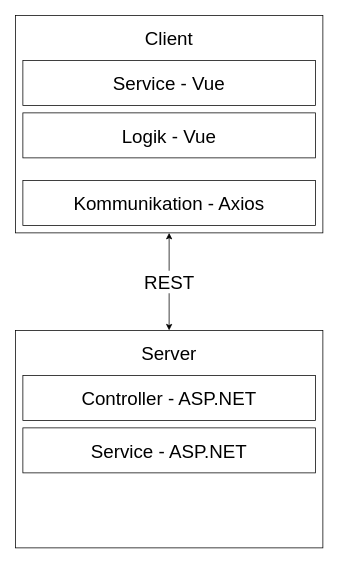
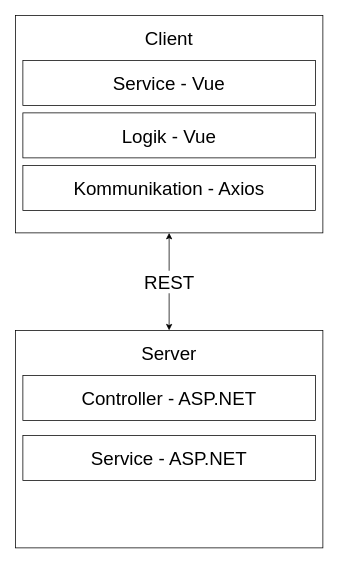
  <mxCell id="0" />
  <mxCell id="1" parent="0" />
  <mxCell id="2" value="" style="rounded=0;whiteSpace=wrap;html=1;" vertex="1" parent="1"><mxGeometry x="20" y="20" width="410" height="290" as="geometry" /></mxCell>
  <mxCell id="3" value="&lt;font style=&quot;font-size: 25px&quot;&gt;Client&lt;/font&gt;" style="text;html=1;strokeColor=none;fillColor=none;align=center;verticalAlign=middle;whiteSpace=wrap;rounded=0;" vertex="1" parent="1"><mxGeometry x="162" y="20" width="126" height="60" as="geometry" /></mxCell>
  <mxCell id="4" value="&lt;font style=&quot;font-size: 25px&quot;&gt;Service - Vue&lt;/font&gt;" style="rounded=0;whiteSpace=wrap;html=1;" vertex="1" parent="1"><mxGeometry x="30" y="80" width="390" height="60" as="geometry" /></mxCell>
  <mxCell id="5" value="&lt;font style=&quot;font-size: 25px&quot;&gt;Logik - Vue&lt;/font&gt;" style="rounded=0;whiteSpace=wrap;html=1;" vertex="1" parent="1"><mxGeometry x="30" y="150" width="390" height="60" as="geometry" /></mxCell>
- <mxCell id="6" value="&lt;font style=&quot;font-size: 25px&quot;&gt;Kommunikation - Axios&lt;/font&gt;" style="rounded=0;whiteSpace=wrap;html=1;" vertex="1" parent="1"><mxGeometry x="30" y="240" width="390" height="60" as="geometry" /></mxCell>
+ <mxCell id="6" value="&lt;font style=&quot;font-size: 25px&quot;&gt;Kommunikation - Axios&lt;/font&gt;" style="rounded=0;whiteSpace=wrap;html=1;" vertex="1" parent="1"><mxGeometry x="30" y="220" width="390" height="60" as="geometry" /></mxCell>
  <mxCell id="7" value="" style="rounded=0;whiteSpace=wrap;html=1;" vertex="1" parent="1"><mxGeometry x="20" y="440" width="410" height="290" as="geometry" /></mxCell>
  <mxCell id="8" value="&lt;font style=&quot;font-size: 25px&quot;&gt;Server&lt;/font&gt;" style="text;html=1;strokeColor=none;fillColor=none;align=center;verticalAlign=middle;whiteSpace=wrap;rounded=0;" vertex="1" parent="1"><mxGeometry x="162" y="440" width="126" height="60" as="geometry" /></mxCell>
  <mxCell id="9" value="&lt;font style=&quot;font-size: 25px&quot;&gt;Controller - ASP.NET&lt;/font&gt;" style="rounded=0;whiteSpace=wrap;html=1;" vertex="1" parent="1"><mxGeometry x="30" y="500" width="390" height="60" as="geometry" /></mxCell>
- <mxCell id="10" value="&lt;font style=&quot;font-size: 25px&quot;&gt;Service - ASP.NET&lt;/font&gt;" style="rounded=0;whiteSpace=wrap;html=1;" vertex="1" parent="1"><mxGeometry x="30" y="570" width="390" height="60" as="geometry" /></mxCell>
+ <mxCell id="10" value="&lt;font style=&quot;font-size: 25px&quot;&gt;Service - ASP.NET&lt;/font&gt;" style="rounded=0;whiteSpace=wrap;html=1;" vertex="1" parent="1"><mxGeometry x="30" y="580" width="390" height="60" as="geometry" /></mxCell>
  <mxCell id="11" value="&lt;font style=&quot;font-size: 25px&quot;&gt;REST&lt;/font&gt;" style="endArrow=classic;startArrow=classic;html=1;entryX=0.5;entryY=1;entryDx=0;entryDy=0;exitX=0.5;exitY=0;exitDx=0;exitDy=0;" edge="1" parent="1" source="8" target="2"><mxGeometry width="50" height="50" relative="1" as="geometry"><mxPoint x="200" y="410" as="sourcePoint" /><mxPoint x="240" y="330" as="targetPoint" /></mxGeometry></mxCell>
